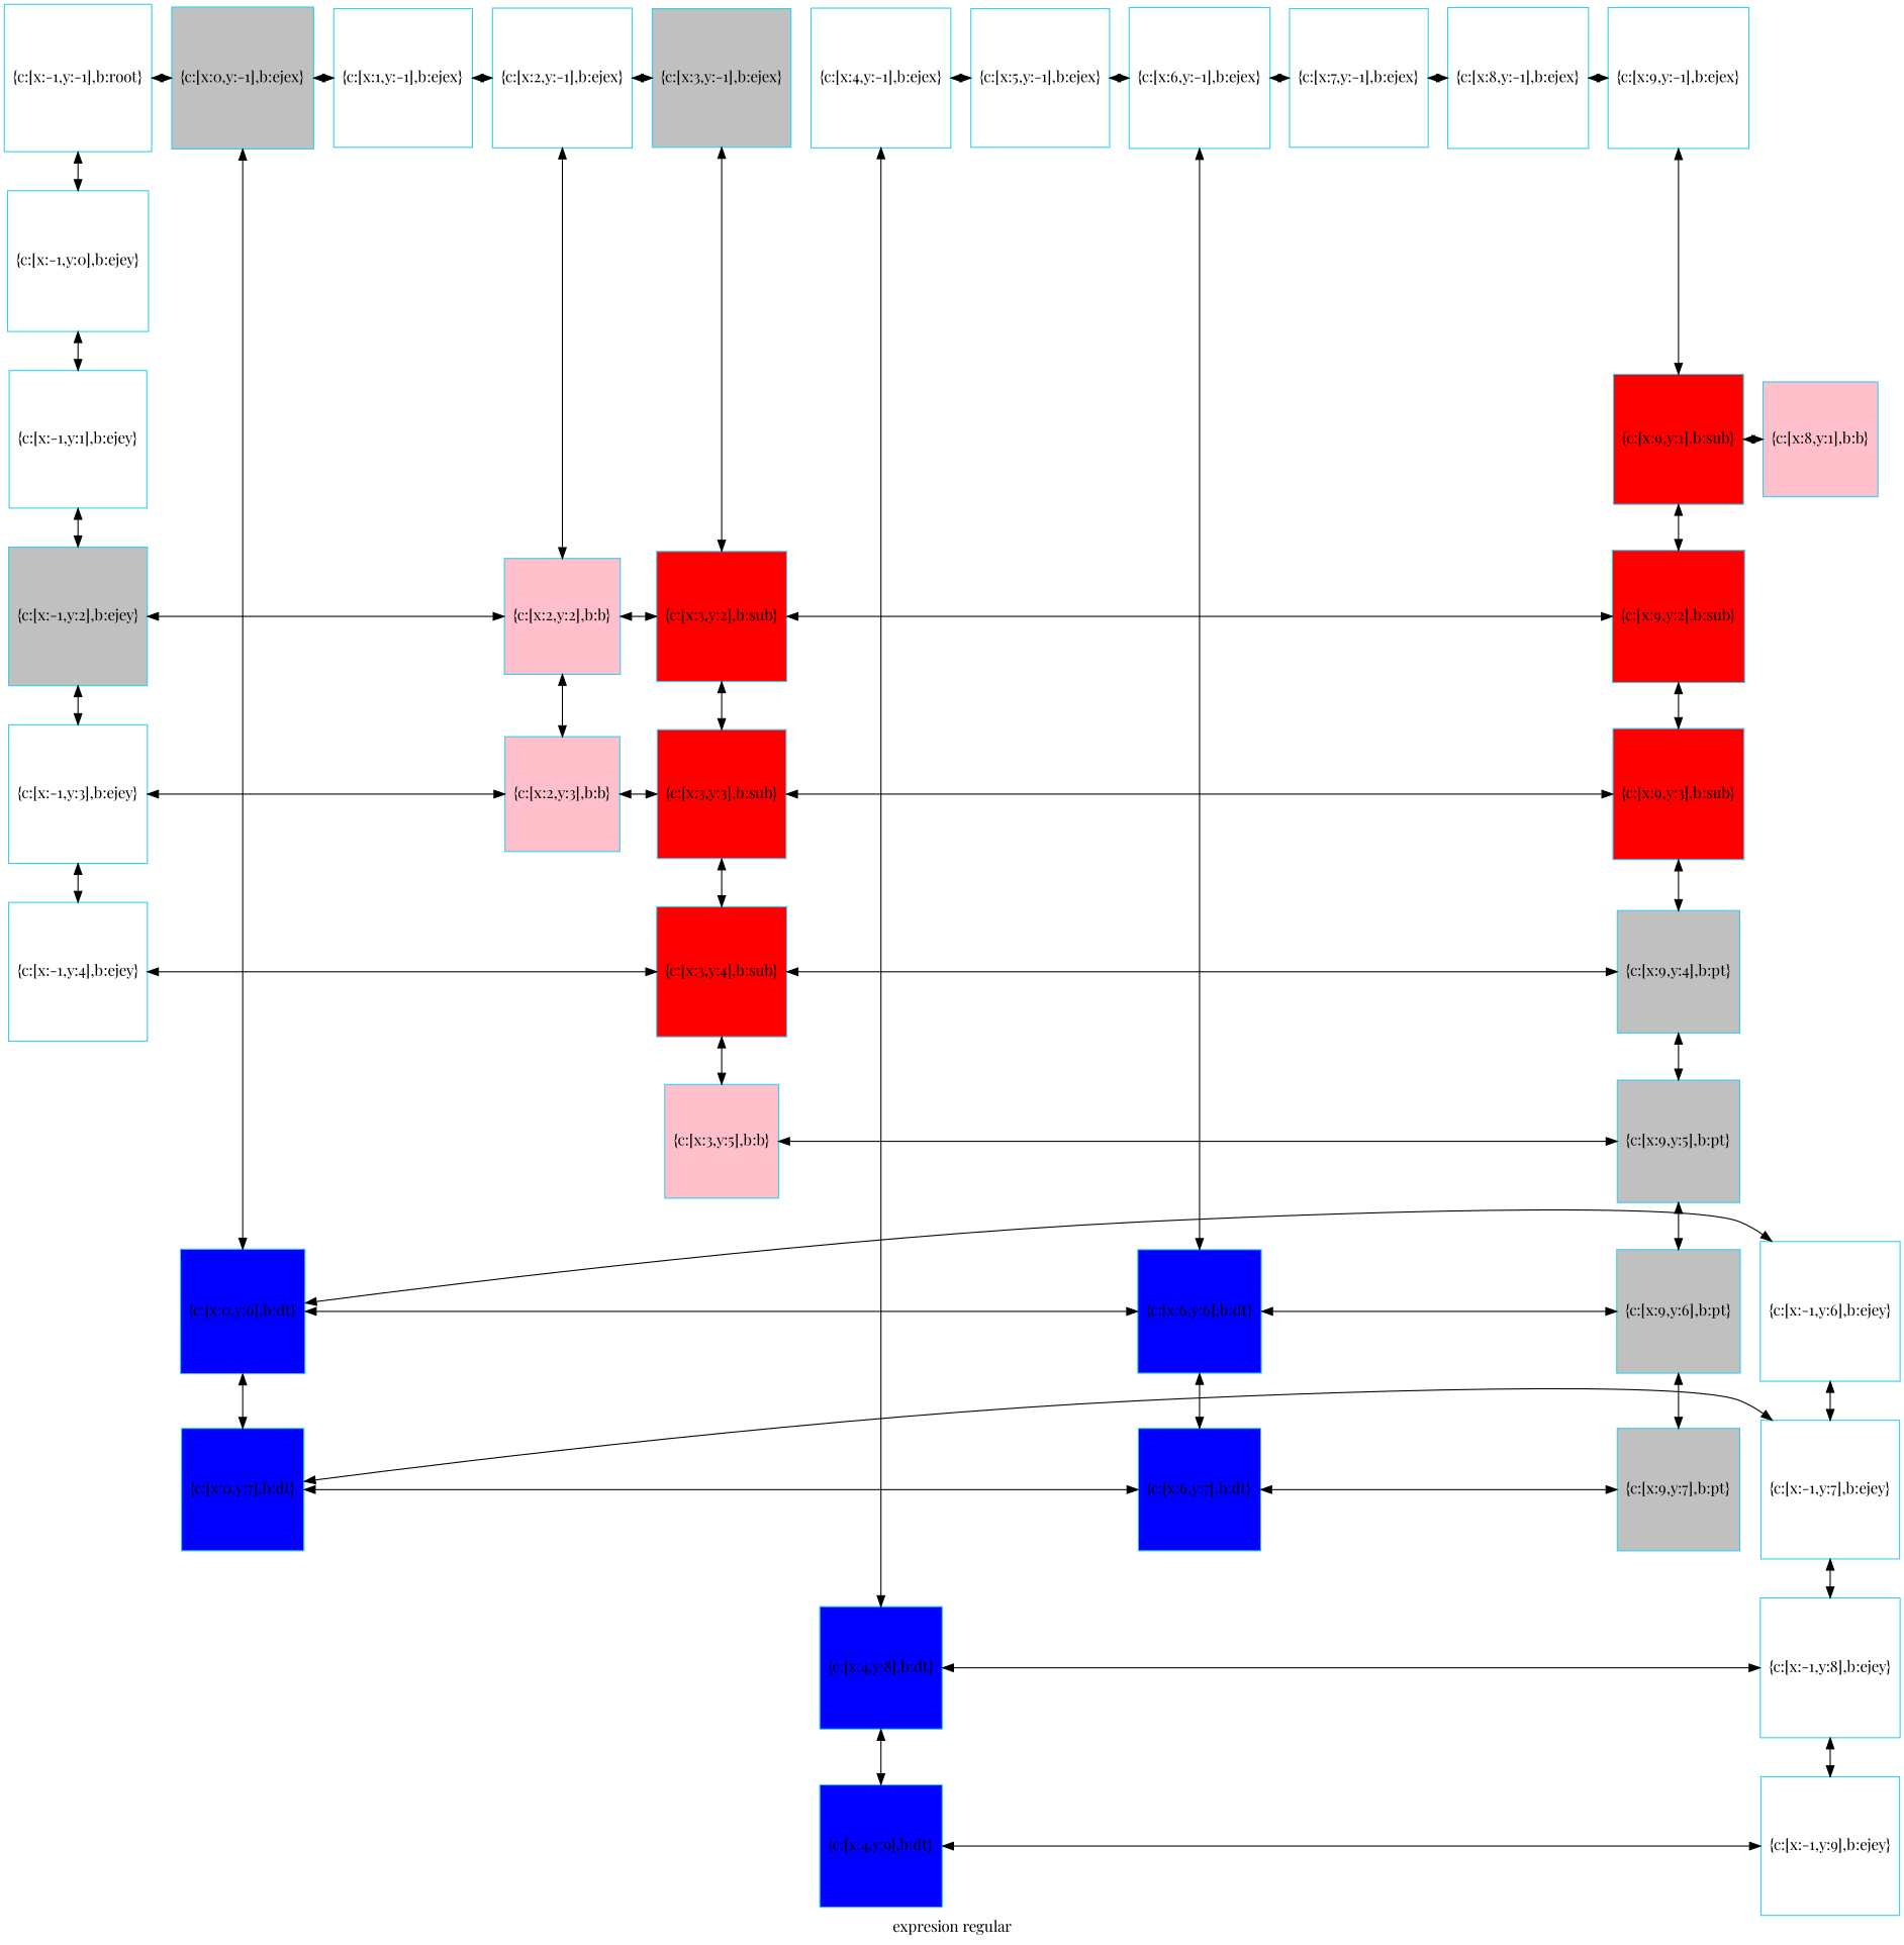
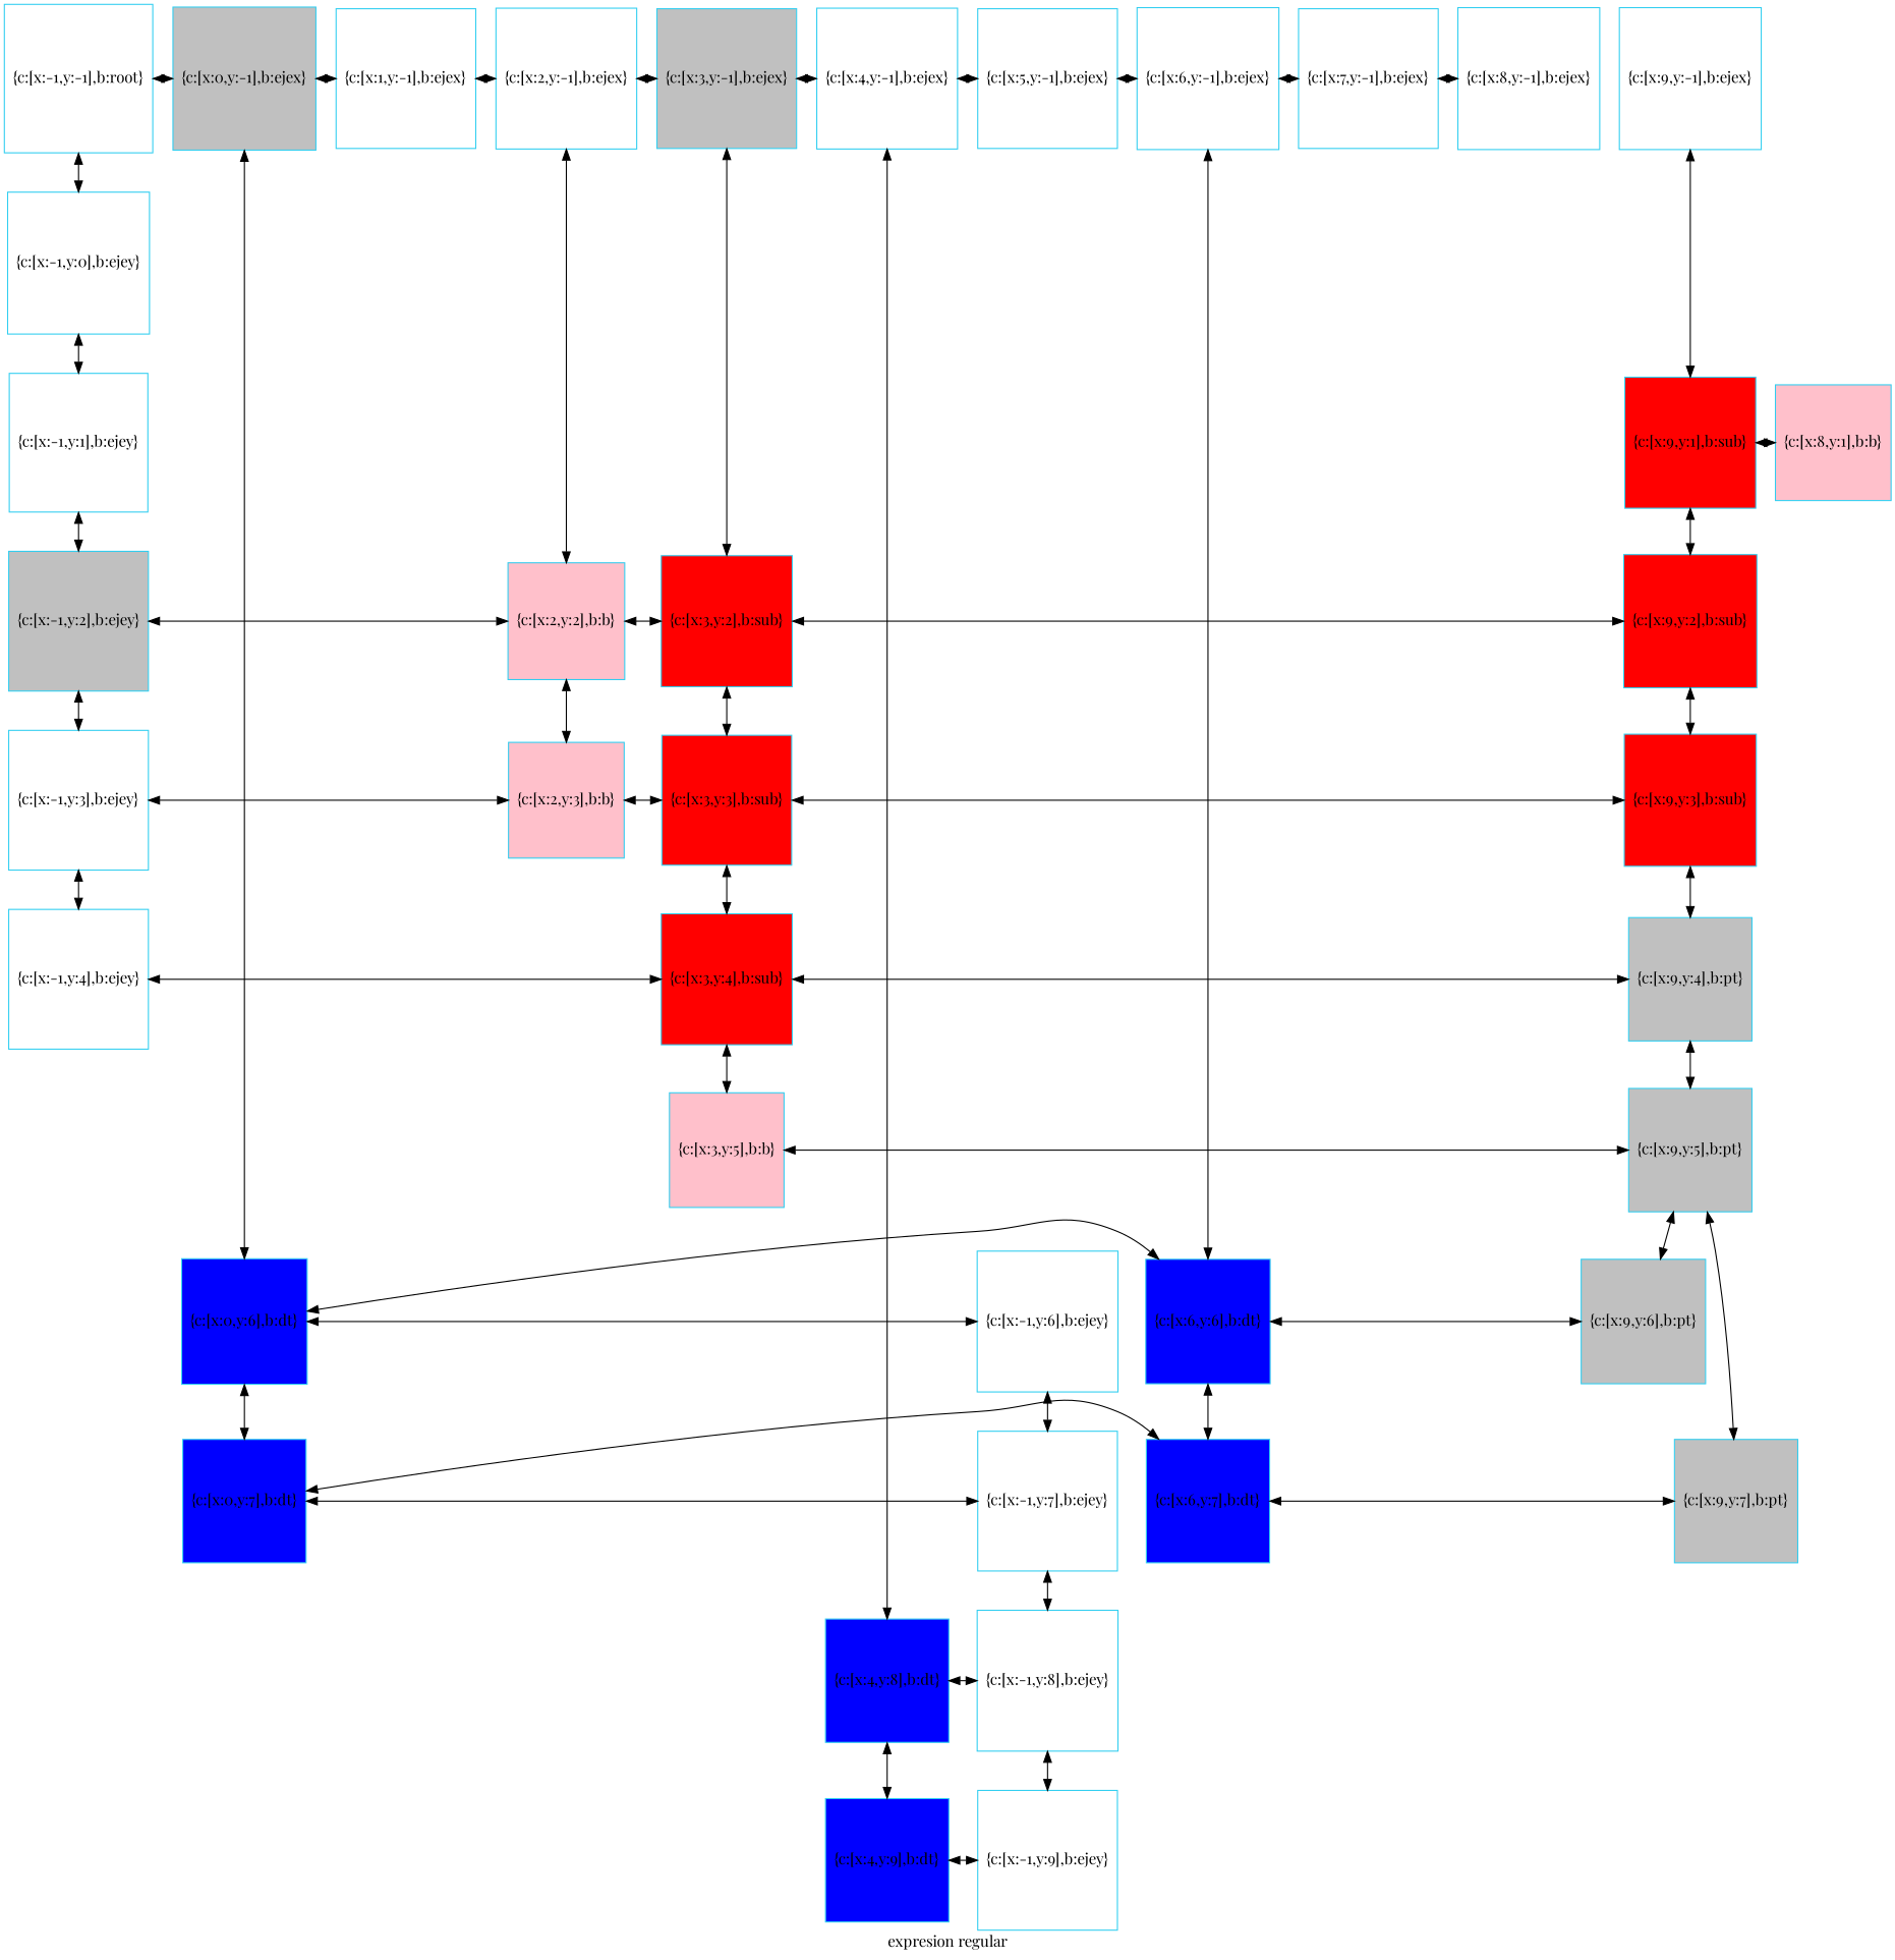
  digraph {
    fontname="Playfair Display"
    label="expresion regular"
    node [color="#31CEF0" fillcolor=white fontname="Playfair Display" shape=square style=filled]
    edge [dir=both fontname="Playfair Display"]
    n1 [label="{c:[x:-1,y:-1],b:root}"]
    n2 [fillcolor=gray label="{c:[x:0,y:-1],b:ejex}"]
    n3 [label="{c:[x:1,y:-1],b:ejex}"]
    n4 [label="{c:[x:2,y:-1],b:ejex}"]
    n5 [fillcolor=gray label="{c:[x:3,y:-1],b:ejex}"]
    n6 [label="{c:[x:4,y:-1],b:ejex}"]
    n7 [label="{c:[x:5,y:-1],b:ejex}"]
    n8 [label="{c:[x:6,y:-1],b:ejex}"]
    n9 [label="{c:[x:7,y:-1],b:ejex}"]
    n10 [label="{c:[x:8,y:-1],b:ejex}"]
    n11 [label="{c:[x:9,y:-1],b:ejex}"]
    n12 [label="{c:[x:-1,y:0],b:ejey}"]
    n13 [label="{c:[x:-1,y:1],b:ejey}"]
    n14 [fillcolor=pink label="{c:[x:8,y:1],b:b}"]
    n15 [fillcolor=red label="{c:[x:9,y:1],b:sub}"]
    n16 [fillcolor=gray label="{c:[x:-1,y:2],b:ejey}"]
    n17 [fillcolor=pink label="{c:[x:2,y:2],b:b}"]
    n18 [fillcolor=red label="{c:[x:3,y:2],b:sub}"]
    n19 [fillcolor=red label="{c:[x:9,y:2],b:sub}"]
    n20 [label="{c:[x:-1,y:3],b:ejey}"]
    n21 [fillcolor=pink label="{c:[x:2,y:3],b:b}"]
    n22 [fillcolor=red label="{c:[x:3,y:3],b:sub}"]
    n23 [fillcolor=red label="{c:[x:9,y:3],b:sub}"]
    n24 [label="{c:[x:-1,y:4],b:ejey}"]
    n25 [fillcolor=red label="{c:[x:3,y:4],b:sub}"]
    n26 [fillcolor=gray label="{c:[x:9,y:4],b:pt}"]
    n27 [fillcolor=pink label="{c:[x:3,y:5],b:b}"]
    n28 [fillcolor=gray label="{c:[x:9,y:5],b:pt}"]
    n29 [label="{c:[x:-1,y:6],b:ejey}"]
    n30 [fillcolor=blue label="{c:[x:0,y:6],b:dt}"]
    n31 [fillcolor=blue label="{c:[x:6,y:6],b:dt}"]
    n32 [fillcolor=gray label="{c:[x:9,y:6],b:pt}"]
    n33 [label="{c:[x:-1,y:7],b:ejey}"]
    n34 [fillcolor=blue label="{c:[x:0,y:7],b:dt}"]
    n35 [fillcolor=blue label="{c:[x:6,y:7],b:dt}"]
    n36 [fillcolor=gray label="{c:[x:9,y:7],b:pt}"]
    n37 [label="{c:[x:-1,y:8],b:ejey}"]
    n38 [fillcolor=blue label="{c:[x:4,y:8],b:dt}"]
    n39 [label="{c:[x:-1,y:9],b:ejey}"]
    n40 [fillcolor=blue label="{c:[x:4,y:9],b:dt}"]
    subgraph sub_1 {
      rank=same
      n1
      n2
      n3
      n4
      n5
      n6
      n7
      n8
      n9
      n10
      n11
    }
    subgraph sub_2 {
      rank=same
      n12
    }
    subgraph sub_3 {
      rank=same
      n13
      n14
      n15
    }
    subgraph sub_4 {
      rank=same
      n16
      n17
      n18
      n19
    }
    subgraph sub_5 {
      rank=same
      n20
      n21
      n22
      n23
    }
    subgraph sub_6 {
      rank=same
      n24
      n25
      n26
    }
    subgraph sub_7 {
      rank=same
      n27
      n28
    }
    subgraph sub_8 {
      rank=same
      n29
      n30
      n31
      n32
    }
    subgraph sub_9 {
      rank=same
      n33
      n34
      n35
      n36
    }
    subgraph sub_10 {
      rank=same
      n37
      n38
    }
    subgraph sub_11 {
      rank=same
      n39
      n40
    }
    n1 -> n2
    n1 -> n12
    n2 -> n3
    n2 -> n30
    n3 -> n4
    n4 -> n5
    n4 -> n17
+   n5 -> n6
    n5 -> n18
    n6 -> n7
    n6 -> n38
    n7 -> n8
    n8 -> n9
    n8 -> n31
    n9 -> n10
-   n10 -> n11
    n11 -> n15
    n12 -> n13
    n13 -> n16
    n14 -> n15 [constraint=false]
    n15 -> n19
    n16 -> n17 [constraint=false]
    n16 -> n20
    n17 -> n18 [constraint=false]
    n17 -> n21
    n18 -> n19 [constraint=false]
    n18 -> n22
    n19 -> n23
    n20 -> n21 [constraint=false]
    n20 -> n24
    n21 -> n22 [constraint=false]
    n22 -> n23 [constraint=false]
    n22 -> n25
    n23 -> n26
    n24 -> n25 [constraint=false]
    n25 -> n26 [constraint=false]
    n25 -> n27
    n26 -> n28
    n27 -> n28 [constraint=false]
    n28 -> n32
    n29 -> n30 [constraint=false]
    n29 -> n33
    n30 -> n31 [constraint=false]
    n30 -> n34
    n31 -> n32 [constraint=false]
    n31 -> n35
-   n32 -> n36
+   n28 -> n36
    n33 -> n34 [constraint=false]
    n33 -> n37
    n34 -> n35 [constraint=false]
    n35 -> n36 [constraint=false]
    n37 -> n38 [constraint=false]
    n37 -> n39
    n38 -> n40
    n39 -> n40 [constraint=false]
  }
